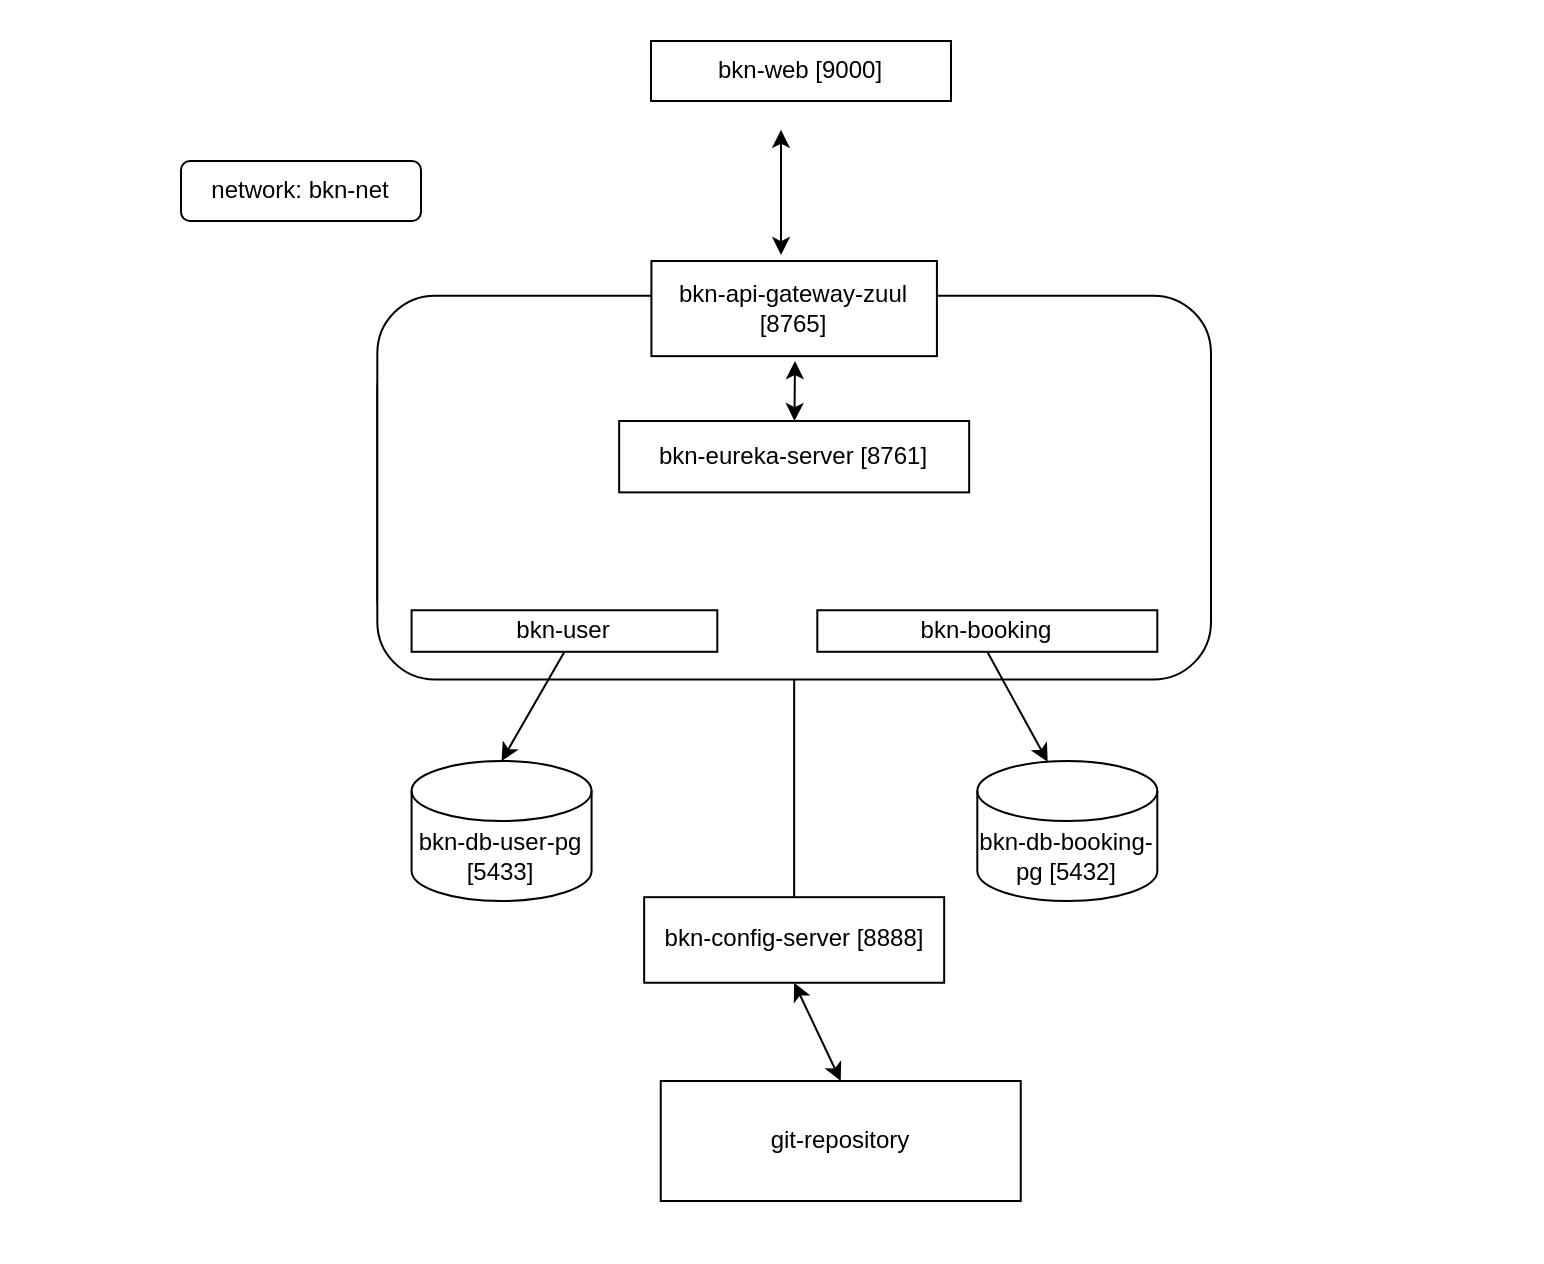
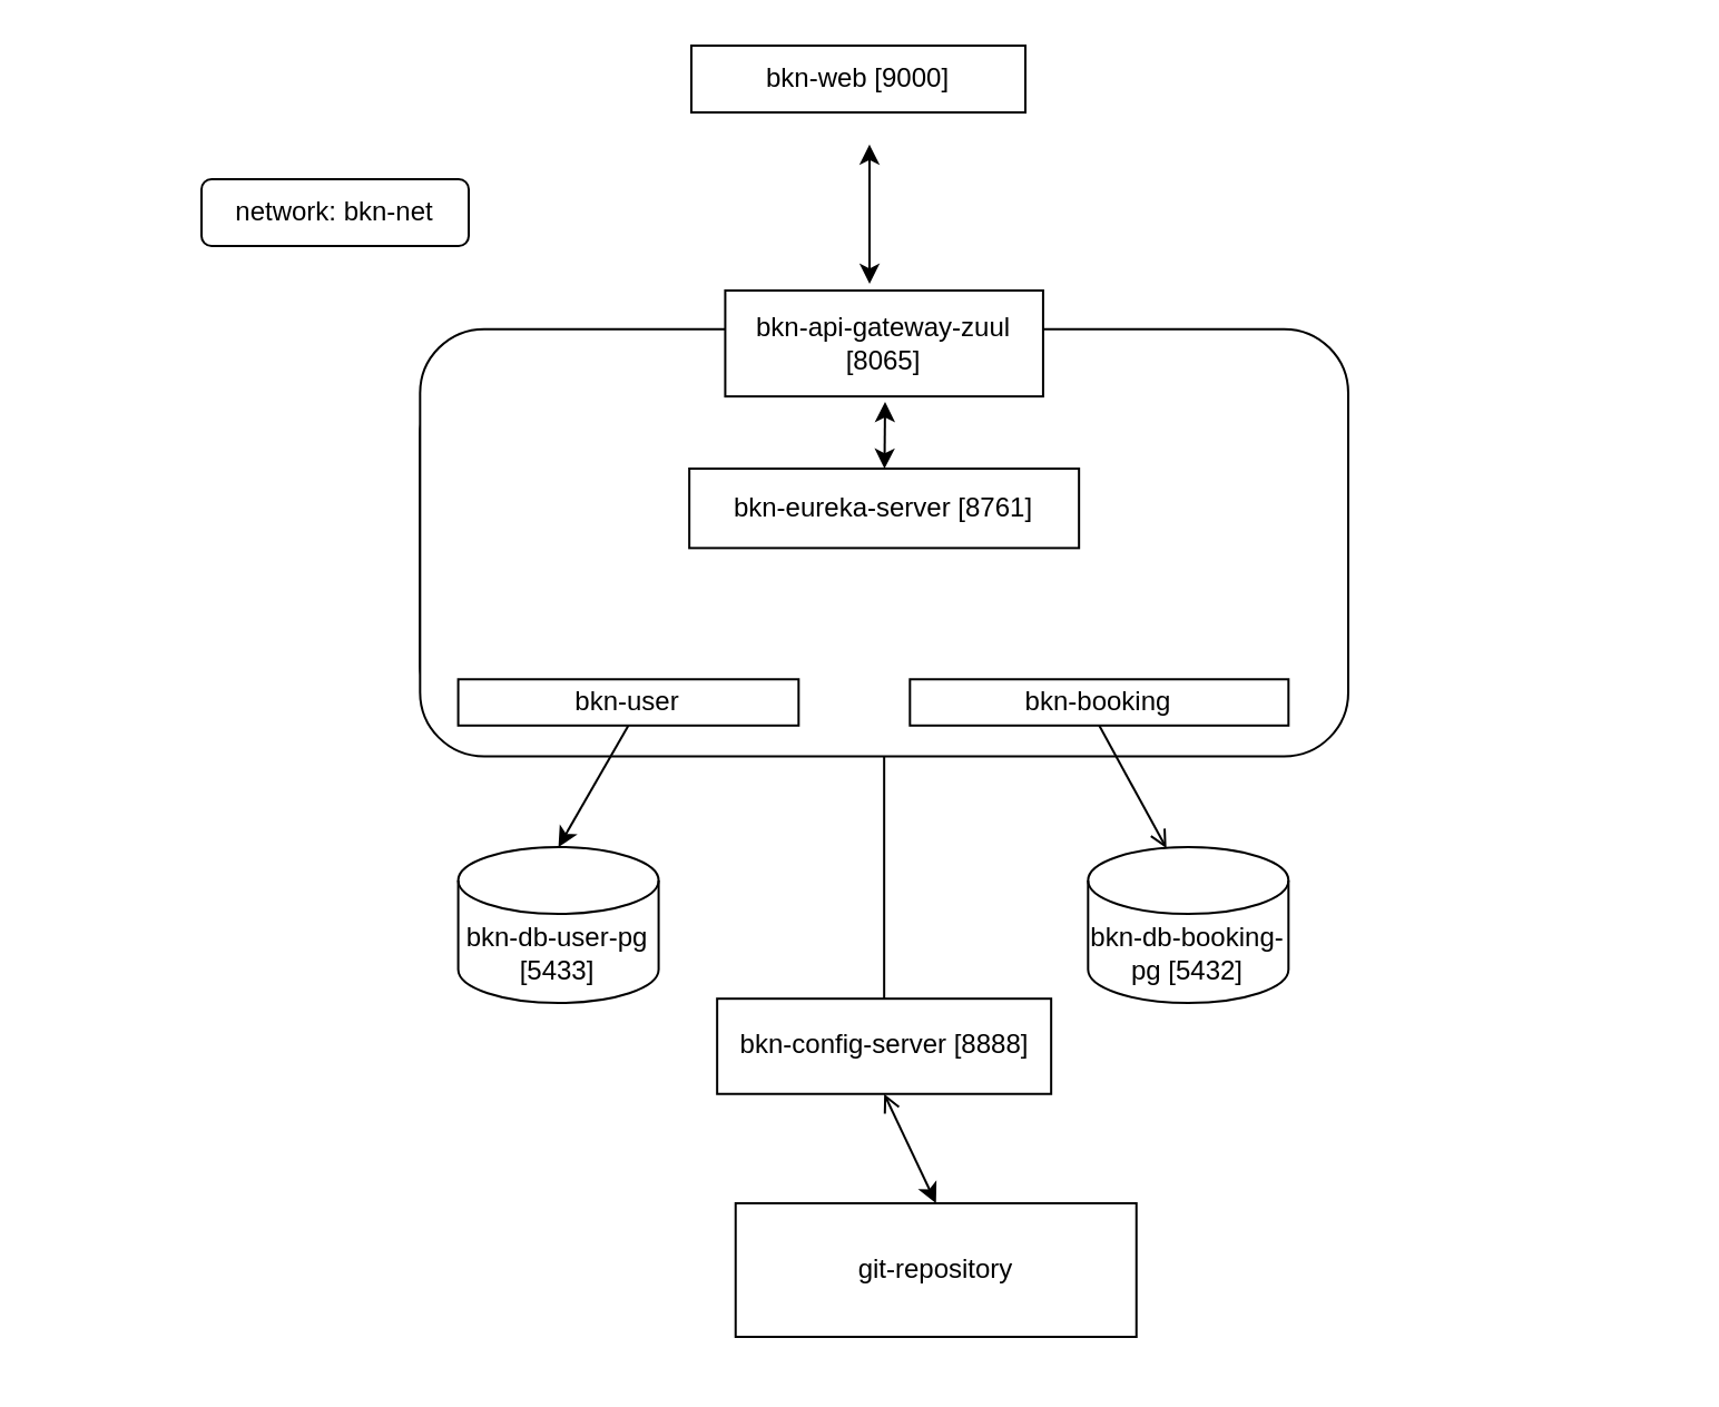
  <mxCell id="0" />
  <mxCell id="1" parent="0" />
  <mxCell id="2" value="" style="group" parent="1" vertex="1" connectable="0"><mxGeometry x="20" y="150" width="730" height="460" as="geometry" /></mxCell>
  <mxCell id="3" value="" style="group" parent="2" vertex="1" connectable="0"><mxGeometry x="145" y="-53.488" width="440" height="351.578" as="geometry" /></mxCell>
  <mxCell id="4" value="" style="group" parent="3" vertex="1" connectable="0"><mxGeometry x="23.16" y="62.742" width="416.84" height="268.886" as="geometry" /></mxCell>
  <mxCell id="5" value="" style="rounded=1;whiteSpace=wrap;html=1;" parent="4" vertex="1"><mxGeometry y="12.454" width="416.84" height="149.447" as="geometry" /></mxCell>
  <mxCell id="6" value="" style="group" parent="4" vertex="1" connectable="0"><mxGeometry width="416.84" height="268.886" as="geometry" /></mxCell>
  <mxCell id="7" value="" style="group" parent="6" vertex="1" connectable="0"><mxGeometry width="416.84" height="180" as="geometry" /></mxCell>
  <mxCell id="8" value="" style="rounded=1;whiteSpace=wrap;html=1;" parent="7" vertex="1"><mxGeometry y="-11.894" width="416.84" height="191.892" as="geometry" /></mxCell>
  <mxCell id="9" value="bkn-user" style="rounded=0;whiteSpace=wrap;html=1;" parent="7" vertex="1"><mxGeometry x="17.13" y="145.38" width="152.87" height="20.77" as="geometry" /></mxCell>
  <mxCell id="10" value="bkn-booking" style="rounded=0;whiteSpace=wrap;html=1;" parent="7" vertex="1"><mxGeometry x="220" y="145.38" width="170" height="20.77" as="geometry" /></mxCell>
  <mxCell id="11" value="bkn-eureka-server [8761]" style="rounded=0;whiteSpace=wrap;html=1;" parent="7" vertex="1"><mxGeometry x="120.92" y="50.749" width="175" height="35.681" as="geometry" /></mxCell>
  <mxCell id="12" value="bkn-db-booking-pg [5432]" style="shape=cylinder3;whiteSpace=wrap;html=1;boundedLbl=1;backgroundOutline=1;size=15;" parent="6" vertex="1"><mxGeometry x="299.998" y="220.749" width="90.0" height="70.022" as="geometry" /></mxCell>
- <mxCell id="13" value="" style="endArrow=classic;html=1;entryX=0.391;entryY=0.007;entryDx=0;entryDy=0;entryPerimeter=0;exitX=0.5;exitY=1;exitDx=0;exitDy=0;" parent="6" source="10" target="12" edge="1"><mxGeometry width="50" height="50" relative="1" as="geometry"><mxPoint x="234.116" y="140.106" as="sourcePoint" /><mxPoint x="205.565" y="189.922" as="targetPoint" /><Array as="points" /></mxGeometry></mxCell>
+ <mxCell id="13" value="" style="endArrow=open;html=1;entryX=0.391;entryY=0.007;entryDx=0;entryDy=0;entryPerimeter=0;exitX=0.5;exitY=1;exitDx=0;exitDy=0;" parent="6" source="10" target="12" edge="1"><mxGeometry width="50" height="50" relative="1" as="geometry"><mxPoint x="234.116" y="140.106" as="sourcePoint" /><mxPoint x="205.565" y="189.922" as="targetPoint" /><Array as="points" /></mxGeometry></mxCell>
  <mxCell id="14" value="bkn-db-user-pg [5433]" style="shape=cylinder3;whiteSpace=wrap;html=1;boundedLbl=1;backgroundOutline=1;size=15;" parent="6" vertex="1"><mxGeometry x="17.13" y="220.749" width="90.0" height="70.022" as="geometry" /></mxCell>
  <mxCell id="15" value="" style="endArrow=classic;html=1;entryX=0.5;entryY=0;entryDx=0;entryDy=0;entryPerimeter=0;exitX=0.5;exitY=1;exitDx=0;exitDy=0;" parent="6" source="9" target="14" edge="1"><mxGeometry width="50" height="50" relative="1" as="geometry"><mxPoint x="165.594" y="161.9" as="sourcePoint" /><mxPoint x="194.145" y="130.766" as="targetPoint" /></mxGeometry></mxCell>
  <mxCell id="16" value="" style="endArrow=classic;startArrow=classic;html=1;rounded=0;exitX=0.454;exitY=-0.063;exitDx=0;exitDy=0;exitPerimeter=0;" parent="3" edge="1" source="17"><mxGeometry width="50" height="50" relative="1" as="geometry"><mxPoint x="225" y="53.488" as="sourcePoint" /><mxPoint x="225" y="-32.093" as="targetPoint" /></mxGeometry></mxCell>
- <mxCell id="17" value="bkn-api-gateway-zuul [8765]" style="rounded=0;whiteSpace=wrap;html=1;" parent="3" vertex="1"><mxGeometry x="160.21" y="33.492" width="142.75" height="47.574" as="geometry" /></mxCell>
+ <mxCell id="17" value="bkn-api-gateway-zuul [8065]" style="rounded=0;whiteSpace=wrap;html=1;" parent="3" vertex="1"><mxGeometry x="160.21" y="33.492" width="142.75" height="47.574" as="geometry" /></mxCell>
  <mxCell id="18" value="git-repository" style="rounded=0;whiteSpace=wrap;html=1;" parent="2" vertex="1"><mxGeometry x="309.87" y="389.998" width="180" height="60" as="geometry" /></mxCell>
- <mxCell id="19" value="" style="endArrow=classic;startArrow=classic;html=1;entryX=0.5;entryY=1;entryDx=0;entryDy=0;exitX=0.5;exitY=0;exitDx=0;exitDy=0;" parent="2" source="18" target="20" edge="1"><mxGeometry width="50" height="50" relative="1" as="geometry"><mxPoint x="355" y="502.791" as="sourcePoint" /><mxPoint x="230" y="406.512" as="targetPoint" /></mxGeometry></mxCell>
+ <mxCell id="19" value="" style="endArrow=open;startArrow=classic;html=1;entryX=0.5;entryY=1;entryDx=0;entryDy=0;exitX=0.5;exitY=0;exitDx=0;exitDy=0;" parent="2" source="18" target="20" edge="1"><mxGeometry width="50" height="50" relative="1" as="geometry"><mxPoint x="355" y="502.791" as="sourcePoint" /><mxPoint x="230" y="406.512" as="targetPoint" /></mxGeometry></mxCell>
  <mxCell id="20" value="bkn-config-server [8888]" style="rounded=0;whiteSpace=wrap;html=1;" parent="2" vertex="1"><mxGeometry x="301.58" y="298.089" width="150" height="42.791" as="geometry" /></mxCell>
  <mxCell id="21" value="" style="endArrow=none;html=1;entryX=0.5;entryY=1;entryDx=0;entryDy=0;" parent="2" source="20" target="8" edge="1"><mxGeometry width="50" height="50" relative="1" as="geometry"><mxPoint x="280" y="353.023" as="sourcePoint" /><mxPoint x="330" y="299.535" as="targetPoint" /></mxGeometry></mxCell>
  <mxCell id="22" value="network: bkn-net" style="rounded=1;whiteSpace=wrap;html=1;" parent="1" vertex="1"><mxGeometry x="90" y="80" width="120" height="30" as="geometry" /></mxCell>
- <mxCell id="23" value="bkn-web [9000]" style="rounded=0;whiteSpace=wrap;html=1;" parent="1" vertex="1"><mxGeometry x="325" y="20" width="150" height="30" as="geometry" /></mxCell>
+ <mxCell id="23" value="bkn-web [9000]" style="rounded=0;whiteSpace=wrap;html=1;" parent="1" vertex="1"><mxGeometry x="310" y="20" width="150" height="30" as="geometry" /></mxCell>
  <mxCell id="24" value="" style="endArrow=classic;startArrow=classic;html=1;rounded=0;" edge="1" parent="1" source="11"><mxGeometry width="50" height="50" relative="1" as="geometry"><mxPoint x="340" y="150" as="sourcePoint" /><mxPoint x="397" y="180" as="targetPoint" /></mxGeometry></mxCell>
